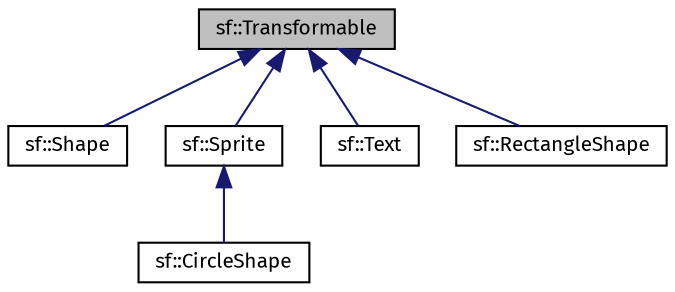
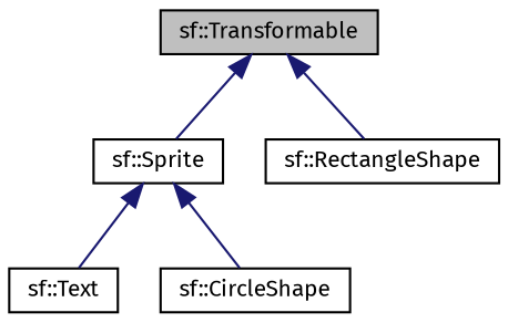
  digraph {
    fontname="Fira Sans"
    node [color=black fillcolor=white fontname="Fira Sans" fontsize=10 shape=record style=filled]
    edge [color=midnightblue dir=back fontname="Fira Sans" fontsize=10 labelfontname=Helvetica labelfontsize=10 style=solid]
    n1 [fillcolor=grey75 fontcolor=black height=0.2 label="sf::Transformable" width=0.4]
-   n2 [height=0.2 label="sf::Shape" width=0.4]
    n3 [height=0.2 label="sf::Sprite" width=0.4]
    n4 [height=0.2 label="sf::Text" width=0.4]
    n5 [height=0.2 label="sf::RectangleShape" width=0.4]
    n6 [height=0.2 label="sf::CircleShape" width=0.4]
-   n1 -> n2
    n1 -> n3
-   n1 -> n4
+   n3 -> n4
    n1 -> n5
    n3 -> n6
  }
